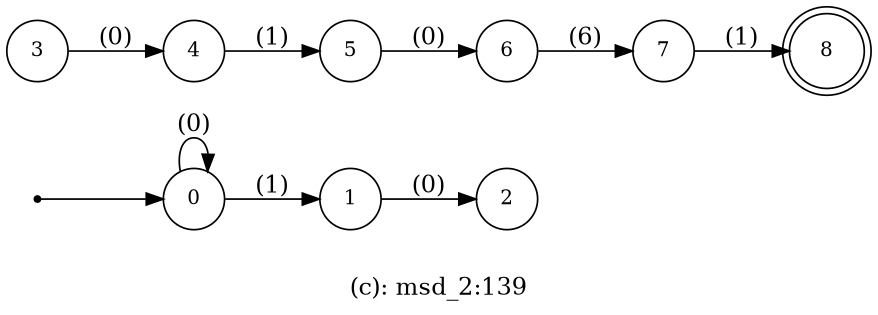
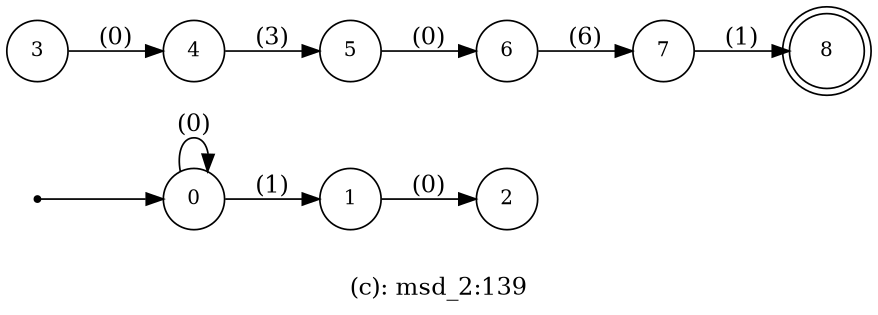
  digraph {
    label="(c): msd_2:139"
    rankdir=LR
    node [fontsize=12 shape=circle]
    n1 [label=0]
    n2 [label=1]
    n3 [label=2]
    n4 [label=3]
    n5 [label=4]
    n6 [label=5]
    n7 [label=6]
    n8 [label=7]
    n9 [label=8 shape=doublecircle]
    n10 [label=8 shape=point]
    n1 -> n1 [label="(0)"]
    n1 -> n2 [label="(1)"]
    n2 -> n3 [label="(0)"]
    n4 -> n5 [label="(0)"]
-   n5 -> n6 [label="(1)"]
+   n5 -> n6 [label="(3)"]
    n6 -> n7 [label="(0)"]
    n7 -> n8 [label="(6)"]
    n8 -> n9 [label="(1)"]
    n10 -> n1
  }
